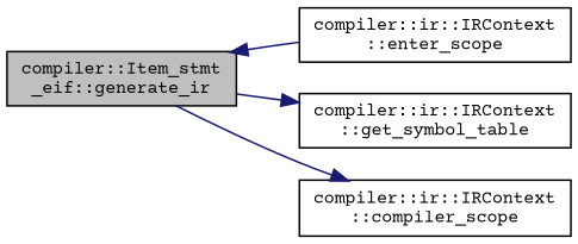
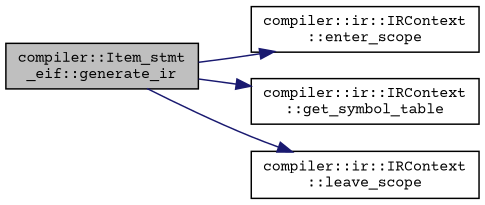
  digraph {
    fontname="Courier Prime"
    rankdir=LR
    node [color=black fillcolor=white fontname="Courier Prime" fontsize=10 shape=record style=filled]
    edge [color=midnightblue fontname="Courier Prime" fontsize=10 labelfontname=Helvetica labelfontsize=10 style=solid]
    n1 [fillcolor=grey75 fontcolor=black height=0.2 label="compiler::Item_stmt\l_eif::generate_ir" width=0.4]
    n2 [height=0.2 label="compiler::ir::IRContext\l::enter_scope" width=0.4]
    n3 [height=0.2 label="compiler::ir::IRContext\l::get_symbol_table" width=0.4]
-   n4 [height=0.2 label="compiler::ir::IRContext\l::compiler_scope" width=0.4]
-   n2 -> n1
+   n4 [height=0.2 label="compiler::ir::IRContext\l::leave_scope" width=0.4]
+   n1 -> n2
    n1 -> n3
    n1 -> n4
  }
